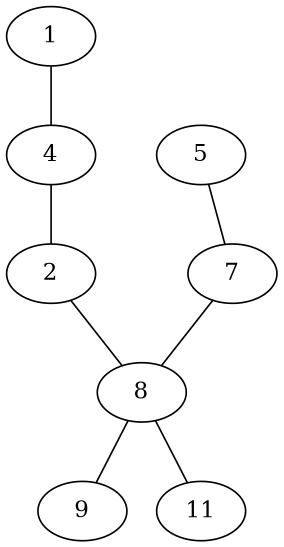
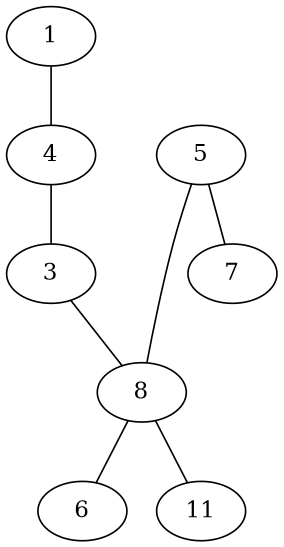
  strict graph {
    n1 [label=1]
    4
-   3 [label=2]
+   3
    8
    5
    7
-   9
+   9 [label=6]
    n8 [label=11]
    n1 -- 4 [weight=10]
    4 -- 3
    3 -- 8
    8 -- 9
    8 -- n8
-   7 -- 8
+   5 -- 8
    5 -- 7
  }
